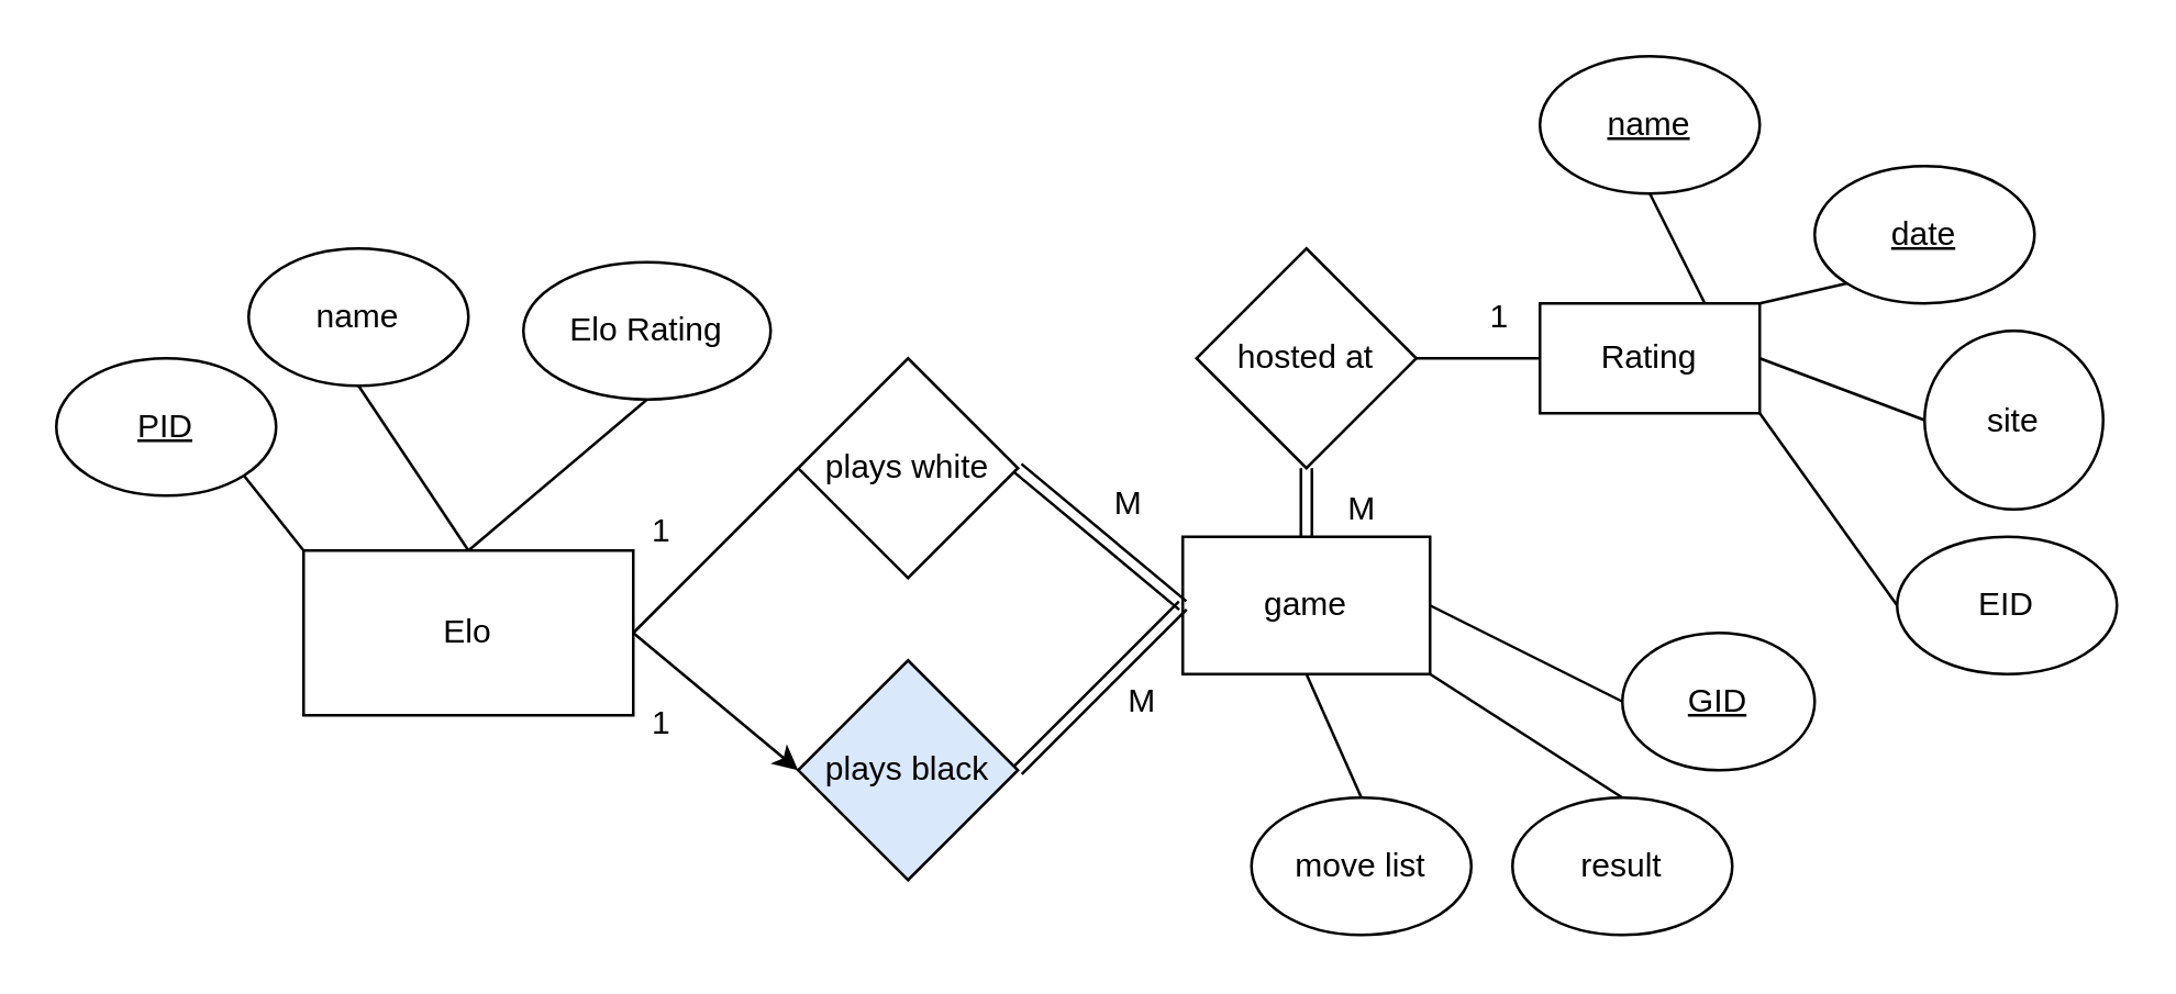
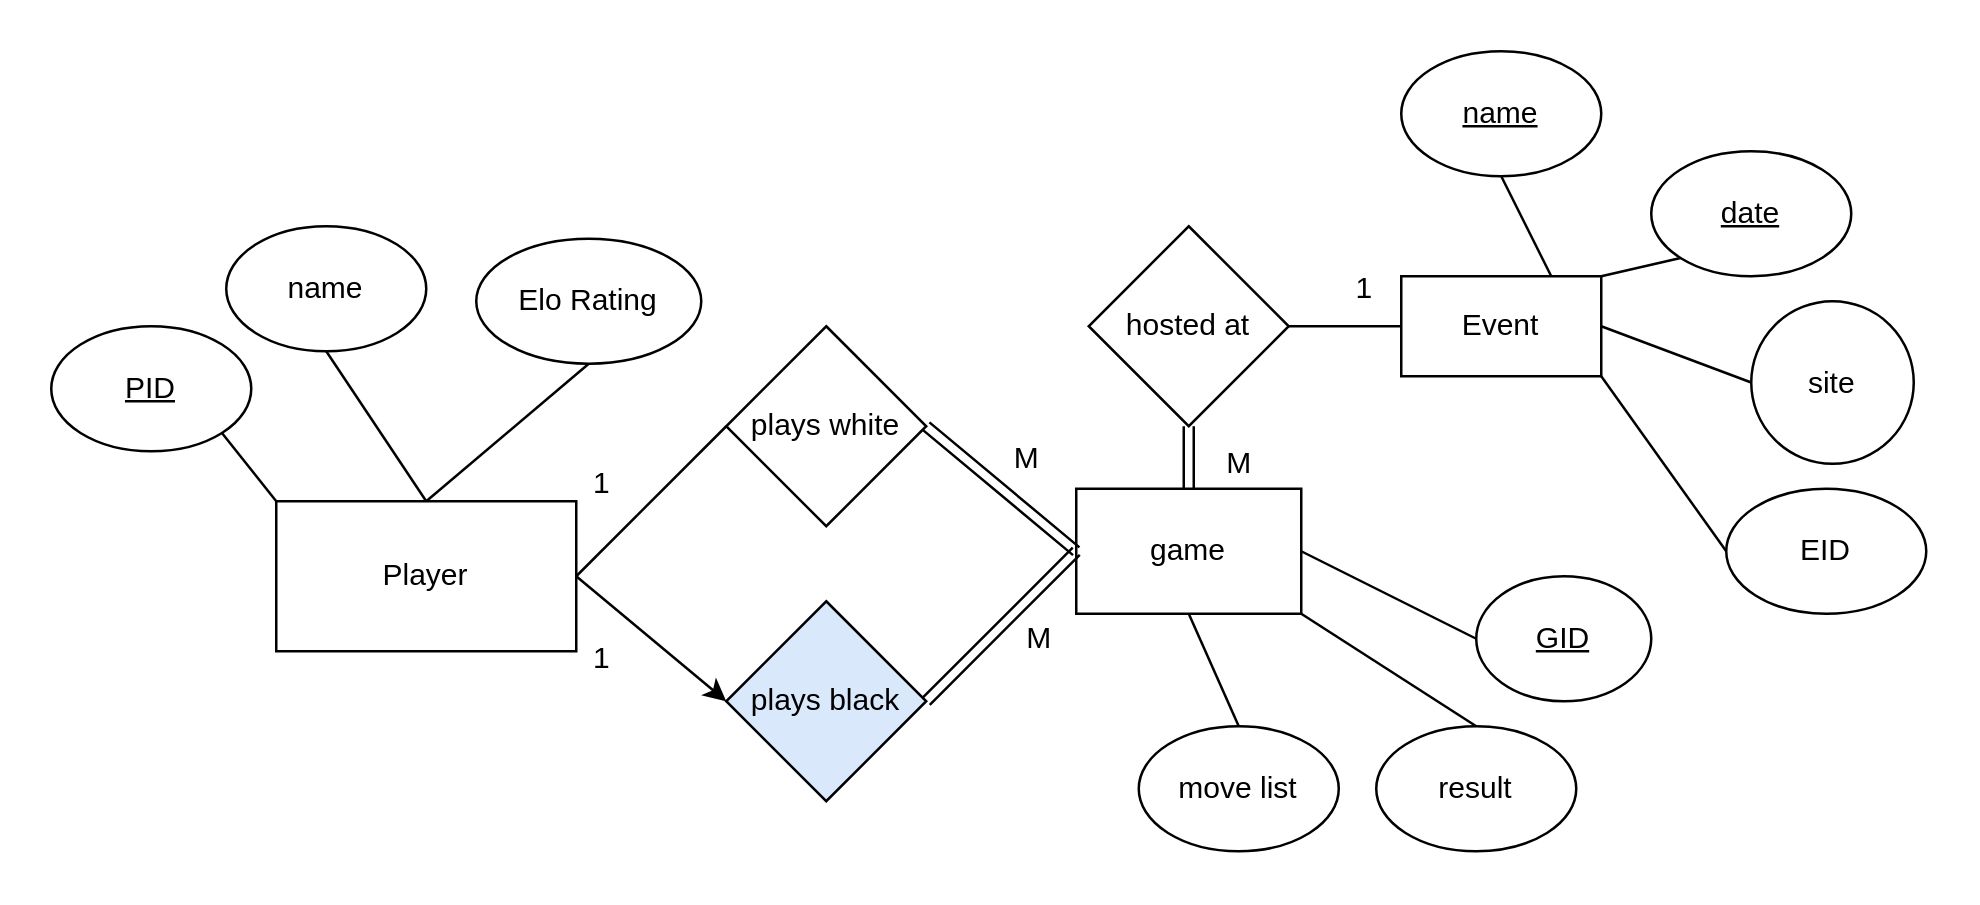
  <mxCell id="0" />
  <mxCell id="1" parent="0" />
- <mxCell id="2" value="Elo" style="rounded=0;whiteSpace=wrap;html=1;" parent="1" vertex="1"><mxGeometry x="110" y="200" width="120" height="60" as="geometry" /></mxCell>
+ <mxCell id="2" value="Player" style="rounded=0;whiteSpace=wrap;html=1;" parent="1" vertex="1"><mxGeometry x="110" y="200" width="120" height="60" as="geometry" /></mxCell>
  <mxCell id="3" value="Elo Rating" style="ellipse;whiteSpace=wrap;html=1;" parent="1" vertex="1"><mxGeometry x="190" y="95" width="90" height="50" as="geometry" /></mxCell>
  <mxCell id="4" value="name" style="ellipse;whiteSpace=wrap;html=1;" parent="1" vertex="1"><mxGeometry x="90" y="90" width="80" height="50" as="geometry" /></mxCell>
  <mxCell id="5" value="" style="endArrow=none;html=1;rounded=0;exitX=0.5;exitY=0;exitDx=0;exitDy=0;entryX=0.5;entryY=1;entryDx=0;entryDy=0;" parent="1" source="2" target="4" edge="1"><mxGeometry width="50" height="50" relative="1" as="geometry"><mxPoint x="390" y="270" as="sourcePoint" /><mxPoint x="440" y="220" as="targetPoint" /></mxGeometry></mxCell>
  <mxCell id="6" value="" style="endArrow=none;html=1;rounded=0;entryX=0.5;entryY=1;entryDx=0;entryDy=0;exitX=0.5;exitY=0;exitDx=0;exitDy=0;" parent="1" source="2" target="3" edge="1"><mxGeometry width="50" height="50" relative="1" as="geometry"><mxPoint x="390" y="270" as="sourcePoint" /><mxPoint x="440" y="220" as="targetPoint" /></mxGeometry></mxCell>
  <mxCell id="7" value="plays white" style="rhombus;whiteSpace=wrap;html=1;" parent="1" vertex="1"><mxGeometry x="290" y="130" width="80" height="80" as="geometry" /></mxCell>
  <mxCell id="8" value="" style="endArrow=none;html=1;rounded=0;exitX=1;exitY=0.5;exitDx=0;exitDy=0;entryX=0;entryY=0.5;entryDx=0;entryDy=0;" parent="1" source="2" target="7" edge="1"><mxGeometry width="50" height="50" relative="1" as="geometry"><mxPoint x="390" y="270" as="sourcePoint" /><mxPoint x="310" y="220" as="targetPoint" /></mxGeometry></mxCell>
- <mxCell id="9" value="Rating" style="rounded=0;whiteSpace=wrap;html=1;" parent="1" vertex="1"><mxGeometry x="560" y="110" width="80" height="40" as="geometry" /></mxCell>
+ <mxCell id="9" value="Event" style="rounded=0;whiteSpace=wrap;html=1;" parent="1" vertex="1"><mxGeometry x="560" y="110" width="80" height="40" as="geometry" /></mxCell>
  <mxCell id="10" value="&lt;u&gt;name&lt;/u&gt;" style="ellipse;whiteSpace=wrap;html=1;" parent="1" vertex="1"><mxGeometry x="560" y="20" width="80" height="50" as="geometry" /></mxCell>
  <mxCell id="11" value="&lt;u&gt;date&lt;/u&gt;" style="ellipse;whiteSpace=wrap;html=1;" parent="1" vertex="1"><mxGeometry x="660" y="60" width="80" height="50" as="geometry" /></mxCell>
  <mxCell id="12" value="site" style="ellipse;whiteSpace=wrap;html=1;" parent="1" vertex="1"><mxGeometry x="700" y="120" width="65" height="65" as="geometry" /></mxCell>
  <mxCell id="13" value="" style="endArrow=none;html=1;rounded=0;entryX=0;entryY=0.5;entryDx=0;entryDy=0;exitX=1;exitY=0.5;exitDx=0;exitDy=0;" parent="1" source="9" target="12" edge="1"><mxGeometry width="50" height="50" relative="1" as="geometry"><mxPoint x="660" y="200" as="sourcePoint" /><mxPoint x="710" y="150" as="targetPoint" /><Array as="points" /></mxGeometry></mxCell>
  <mxCell id="14" value="" style="endArrow=none;html=1;rounded=0;entryX=0;entryY=1;entryDx=0;entryDy=0;exitX=1;exitY=0;exitDx=0;exitDy=0;" parent="1" source="9" target="11" edge="1"><mxGeometry width="50" height="50" relative="1" as="geometry"><mxPoint x="600" y="140" as="sourcePoint" /><mxPoint x="650" y="90" as="targetPoint" /></mxGeometry></mxCell>
  <mxCell id="15" value="" style="endArrow=none;html=1;rounded=0;entryX=0.5;entryY=1;entryDx=0;entryDy=0;exitX=0.75;exitY=0;exitDx=0;exitDy=0;" parent="1" source="9" target="10" edge="1"><mxGeometry width="50" height="50" relative="1" as="geometry"><mxPoint x="480" y="200" as="sourcePoint" /><mxPoint x="530" y="150" as="targetPoint" /></mxGeometry></mxCell>
  <mxCell id="16" value="game" style="rounded=0;whiteSpace=wrap;html=1;" parent="1" vertex="1"><mxGeometry x="430" y="195" width="90" height="50" as="geometry" /></mxCell>
  <mxCell id="17" value="hosted at" style="rhombus;whiteSpace=wrap;html=1;" parent="1" vertex="1"><mxGeometry x="435" y="90" width="80" height="80" as="geometry" /></mxCell>
  <mxCell id="18" value="" style="endArrow=none;html=1;rounded=0;entryX=0;entryY=0.5;entryDx=0;entryDy=0;exitX=1;exitY=0.5;exitDx=0;exitDy=0;" parent="1" source="17" target="9" edge="1"><mxGeometry width="50" height="50" relative="1" as="geometry"><mxPoint x="480" y="240" as="sourcePoint" /><mxPoint x="530" y="190" as="targetPoint" /></mxGeometry></mxCell>
  <mxCell id="19" value="M" style="text;html=1;align=center;verticalAlign=middle;resizable=0;points=[];autosize=1;strokeColor=none;fillColor=none;" parent="1" vertex="1"><mxGeometry x="480" y="170" width="30" height="30" as="geometry" /></mxCell>
  <mxCell id="20" value="1" style="text;html=1;align=center;verticalAlign=middle;resizable=0;points=[];autosize=1;strokeColor=none;fillColor=none;" parent="1" vertex="1"><mxGeometry x="530" y="100" width="30" height="30" as="geometry" /></mxCell>
  <mxCell id="21" value="result" style="ellipse;whiteSpace=wrap;html=1;" parent="1" vertex="1"><mxGeometry x="550" y="290" width="80" height="50" as="geometry" /></mxCell>
  <mxCell id="22" value="move list" style="ellipse;whiteSpace=wrap;html=1;" parent="1" vertex="1"><mxGeometry x="455" y="290" width="80" height="50" as="geometry" /></mxCell>
  <mxCell id="23" value="plays black" style="rhombus;whiteSpace=wrap;html=1;fillColor=#dae8fc;" parent="1" vertex="1"><mxGeometry x="290" y="240" width="80" height="80" as="geometry" /></mxCell>
  <mxCell id="24" value="" style="endArrow=classic;html=1;rounded=0;entryX=0;entryY=0.5;entryDx=0;entryDy=0;exitX=1;exitY=0.5;exitDx=0;exitDy=0;" parent="1" source="2" target="23" edge="1"><mxGeometry width="50" height="50" relative="1" as="geometry"><mxPoint x="480" y="240" as="sourcePoint" /><mxPoint x="530" y="190" as="targetPoint" /></mxGeometry></mxCell>
  <mxCell id="25" value="&lt;u&gt;PID&lt;/u&gt;" style="ellipse;whiteSpace=wrap;html=1;" parent="1" vertex="1"><mxGeometry x="20" y="130" width="80" height="50" as="geometry" /></mxCell>
  <mxCell id="26" value="" style="endArrow=none;html=1;rounded=0;exitX=1;exitY=1;exitDx=0;exitDy=0;entryX=0;entryY=0;entryDx=0;entryDy=0;" parent="1" source="25" target="2" edge="1"><mxGeometry width="50" height="50" relative="1" as="geometry"><mxPoint x="480" y="240" as="sourcePoint" /><mxPoint x="530" y="190" as="targetPoint" /></mxGeometry></mxCell>
  <mxCell id="27" value="" style="endArrow=none;html=1;rounded=0;exitX=0.5;exitY=0;exitDx=0;exitDy=0;entryX=0.5;entryY=1;entryDx=0;entryDy=0;" parent="1" source="22" target="16" edge="1"><mxGeometry width="50" height="50" relative="1" as="geometry"><mxPoint x="490" y="310" as="sourcePoint" /><mxPoint x="540" y="260" as="targetPoint" /></mxGeometry></mxCell>
  <mxCell id="28" value="" style="endArrow=none;html=1;rounded=0;entryX=1;entryY=1;entryDx=0;entryDy=0;exitX=0.5;exitY=0;exitDx=0;exitDy=0;" parent="1" source="21" target="16" edge="1"><mxGeometry width="50" height="50" relative="1" as="geometry"><mxPoint x="560" y="270" as="sourcePoint" /><mxPoint x="610" y="220" as="targetPoint" /></mxGeometry></mxCell>
  <mxCell id="29" value="&lt;u&gt;GID&lt;/u&gt;" style="ellipse;whiteSpace=wrap;html=1;" parent="1" vertex="1"><mxGeometry x="590" y="230" width="70" height="50" as="geometry" /></mxCell>
  <mxCell id="30" value="" style="endArrow=none;html=1;rounded=0;entryX=0;entryY=0.5;entryDx=0;entryDy=0;exitX=1;exitY=0.5;exitDx=0;exitDy=0;" parent="1" source="16" target="29" edge="1"><mxGeometry width="50" height="50" relative="1" as="geometry"><mxPoint x="520" y="280" as="sourcePoint" /><mxPoint x="570" y="230" as="targetPoint" /></mxGeometry></mxCell>
  <mxCell id="31" value="1" style="text;html=1;align=center;verticalAlign=middle;resizable=0;points=[];autosize=1;strokeColor=none;fillColor=none;" parent="1" vertex="1"><mxGeometry x="225" y="248" width="30" height="30" as="geometry" /></mxCell>
  <mxCell id="32" value="1" style="text;html=1;align=center;verticalAlign=middle;resizable=0;points=[];autosize=1;strokeColor=none;fillColor=none;" parent="1" vertex="1"><mxGeometry x="225" y="178" width="30" height="30" as="geometry" /></mxCell>
  <mxCell id="33" value="M" style="text;html=1;align=center;verticalAlign=middle;resizable=0;points=[];autosize=1;strokeColor=none;fillColor=none;" parent="1" vertex="1"><mxGeometry x="395" y="168" width="30" height="30" as="geometry" /></mxCell>
  <mxCell id="34" value="M" style="text;html=1;align=center;verticalAlign=middle;resizable=0;points=[];autosize=1;strokeColor=none;fillColor=none;" parent="1" vertex="1"><mxGeometry x="400" y="240" width="30" height="30" as="geometry" /></mxCell>
  <mxCell id="35" value="" style="shape=link;html=1;rounded=0;entryX=0;entryY=0.5;entryDx=0;entryDy=0;exitX=1;exitY=0.5;exitDx=0;exitDy=0;" parent="1" source="23" target="16" edge="1"><mxGeometry width="100" relative="1" as="geometry"><mxPoint x="380" y="250" as="sourcePoint" /><mxPoint x="480" y="250" as="targetPoint" /></mxGeometry></mxCell>
  <mxCell id="36" value="" style="shape=link;html=1;rounded=0;exitX=0.5;exitY=1;exitDx=0;exitDy=0;entryX=0.5;entryY=0;entryDx=0;entryDy=0;" parent="1" source="17" target="16" edge="1"><mxGeometry width="100" relative="1" as="geometry"><mxPoint x="510" y="160" as="sourcePoint" /><mxPoint x="610" y="160" as="targetPoint" /></mxGeometry></mxCell>
  <mxCell id="37" value="" style="shape=link;html=1;rounded=0;entryX=0;entryY=0.5;entryDx=0;entryDy=0;exitX=1;exitY=0.5;exitDx=0;exitDy=0;" parent="1" source="7" target="16" edge="1"><mxGeometry width="100" relative="1" as="geometry"><mxPoint x="320" y="220" as="sourcePoint" /><mxPoint x="420" y="220" as="targetPoint" /></mxGeometry></mxCell>
  <mxCell id="38" value="EID" style="ellipse;whiteSpace=wrap;html=1;" vertex="1" parent="1"><mxGeometry x="690" y="195" width="80" height="50" as="geometry" /></mxCell>
  <mxCell id="39" value="" style="endArrow=none;html=1;rounded=0;entryX=0;entryY=0.5;entryDx=0;entryDy=0;exitX=1;exitY=1;exitDx=0;exitDy=0;" edge="1" parent="1" source="9" target="38"><mxGeometry width="50" height="50" relative="1" as="geometry"><mxPoint x="720" y="340" as="sourcePoint" /><mxPoint x="770" y="290" as="targetPoint" /></mxGeometry></mxCell>
